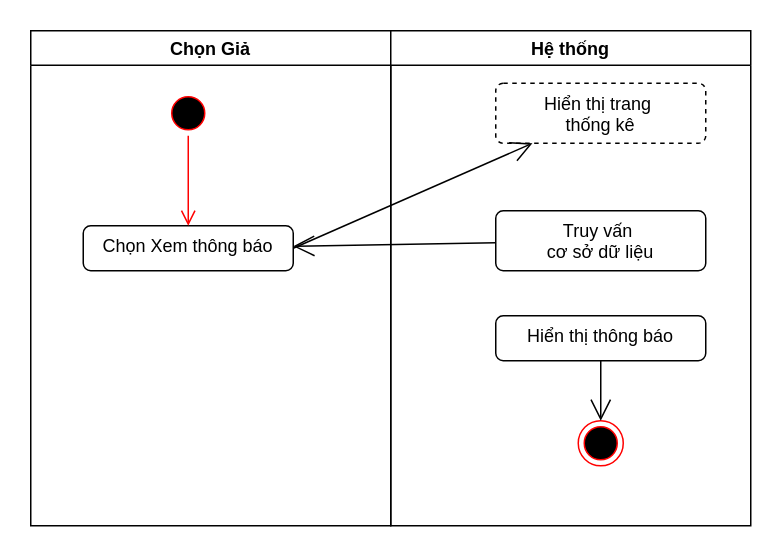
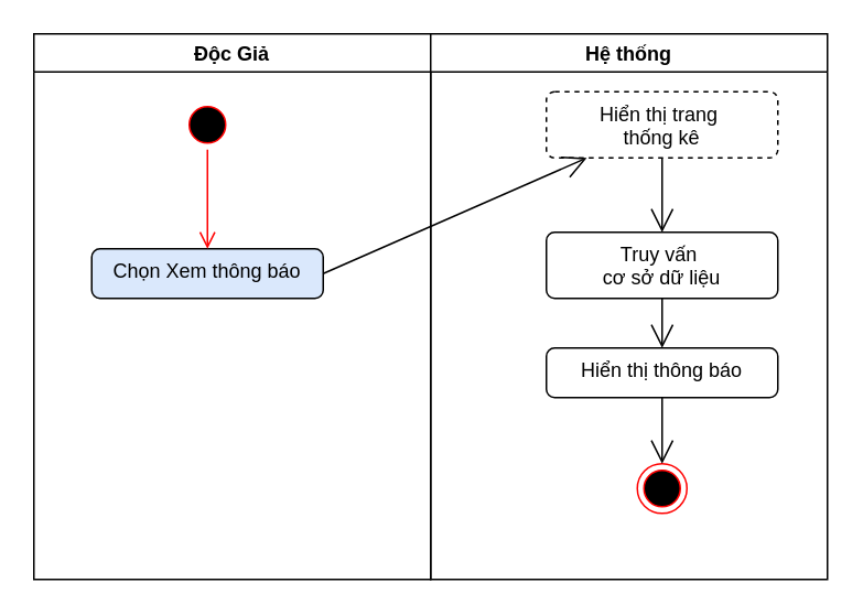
  <mxCell id="0" />
  <mxCell id="1" parent="0" />
- <mxCell id="2" value="Chọn Giả" style="swimlane;" vertex="1" parent="1"><mxGeometry y="20" width="240" height="330" as="geometry" x="20" /></mxCell>
+ <mxCell id="2" value="Độc Giả" style="swimlane;" vertex="1" parent="1"><mxGeometry y="20" width="240" height="330" as="geometry" x="20" /></mxCell>
  <mxCell id="3" value="" style="ellipse;html=1;shape=startState;fillColor=#000000;strokeColor=#ff0000;" vertex="1" parent="2"><mxGeometry x="90" y="40" width="30" height="30" as="geometry" /></mxCell>
- <mxCell id="4" value="Chọn Xem thông báo" style="html=1;align=center;verticalAlign=top;rounded=1;absoluteArcSize=1;arcSize=10;dashed=0;whiteSpace=wrap;" vertex="1" parent="2"><mxGeometry x="35" y="130" width="140" height="30" as="geometry" /></mxCell>
+ <mxCell id="4" value="Chọn Xem thông báo" style="html=1;align=center;verticalAlign=top;rounded=1;absoluteArcSize=1;arcSize=10;dashed=0;whiteSpace=wrap;fillColor=#dae8fc;" vertex="1" parent="2"><mxGeometry x="35" y="130" width="140" height="30" as="geometry" /></mxCell>
  <mxCell id="5" value="" style="edgeStyle=orthogonalEdgeStyle;html=1;verticalAlign=bottom;endArrow=open;endSize=8;strokeColor=#ff0000;" edge="1" parent="2" source="3" target="4"><mxGeometry relative="1" as="geometry"><mxPoint x="290" y="55" as="targetPoint" /></mxGeometry></mxCell>
  <mxCell id="6" value="Hệ thống" style="swimlane;" vertex="1" parent="1"><mxGeometry x="260" y="20" width="240" height="330" as="geometry" /></mxCell>
  <mxCell id="7" value="Hiển thị trang&amp;nbsp;&lt;div&gt;thống kê&lt;/div&gt;" style="html=1;align=center;verticalAlign=top;rounded=1;absoluteArcSize=1;arcSize=10;dashed=1;whiteSpace=wrap;" vertex="1" parent="6"><mxGeometry x="70" y="35" width="140" height="40" as="geometry" /></mxCell>
  <mxCell id="8" value="Truy vấn&amp;nbsp;&lt;div&gt;cơ sở dữ liệu&lt;/div&gt;" style="html=1;align=center;verticalAlign=top;rounded=1;absoluteArcSize=1;arcSize=10;dashed=0;whiteSpace=wrap;" vertex="1" parent="6"><mxGeometry x="70" y="120" width="140" height="40" as="geometry" /></mxCell>
  <mxCell id="9" value="" style="ellipse;html=1;shape=endState;fillColor=#000000;strokeColor=#ff0000;" vertex="1" parent="6"><mxGeometry x="125" y="260" width="30" height="30" as="geometry" /></mxCell>
+ <mxCell id="10" value="" style="endArrow=open;endFill=0;endSize=12;html=1;exitX=0.5;exitY=1;exitDx=0;exitDy=0;entryX=0.5;entryY=0;entryDx=0;entryDy=0;" edge="1" parent="6" source="7" target="8"><mxGeometry width="160" relative="1" as="geometry"><mxPoint x="-20" y="140" as="sourcePoint" /><mxPoint x="140" y="140" as="targetPoint" /></mxGeometry></mxCell>
  <mxCell id="11" value="Hiển thị thông báo" style="html=1;align=center;verticalAlign=top;rounded=1;absoluteArcSize=1;arcSize=10;dashed=0;whiteSpace=wrap;" vertex="1" parent="6"><mxGeometry x="70" y="190" width="140" height="30" as="geometry" /></mxCell>
  <mxCell id="12" value="" style="endArrow=open;endFill=1;endSize=12;html=1;" edge="1" parent="6" source="11" target="9"><mxGeometry width="160" relative="1" as="geometry"><mxPoint x="-90" y="160" as="sourcePoint" /><mxPoint x="80" y="195" as="targetPoint" /></mxGeometry></mxCell>
- <mxCell id="13" value="" style="endArrow=open;endFill=1;endSize=12;html=1;" edge="1" parent="6" source="8" target="4"><mxGeometry width="160" relative="1" as="geometry"><mxPoint x="-55" y="145" as="sourcePoint" /><mxPoint x="80" y="148" as="targetPoint" /></mxGeometry></mxCell>
+ <mxCell id="13" value="" style="endArrow=open;endFill=1;endSize=12;html=1;" edge="1" parent="6" source="8" target="11"><mxGeometry width="160" relative="1" as="geometry"><mxPoint x="-55" y="145" as="sourcePoint" /><mxPoint x="80" y="148" as="targetPoint" /></mxGeometry></mxCell>
  <mxCell id="14" value="" style="endArrow=open;endFill=1;endSize=12;html=1;exitX=1;exitY=0.5;exitDx=0;exitDy=0;" edge="1" parent="1" source="4" target="7"><mxGeometry width="160" relative="1" as="geometry"><mxPoint x="340" y="162" as="sourcePoint" /><mxPoint x="320" y="210" as="targetPoint" /></mxGeometry></mxCell>
